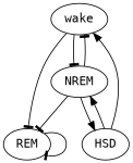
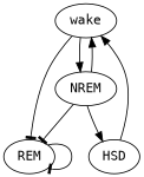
  digraph {
    fontname="DejaVu Sans Mono"
    node [fontname="DejaVu Sans Mono"]
    edge [arrowhead=tee constraint=true fontname="DejaVu Sans Mono"]
    n1 [label=wake]
    n2 [label=NREM]
    n3 [label=REM]
    n4 [label=HSD]
-   n1 -> n2
+   n1 -> n2 [arrowhead=normal]
    n1 -> n3
-   n2 -> n1
+   n2 -> n1 [arrowhead=normal]
    n2 -> n3
    n2 -> n4 [arrowhead=""]
    n3 -> n3
    n4 -> n1 [arrowhead=""]
-   n4 -> n2 [arrowhead=""]
  }
